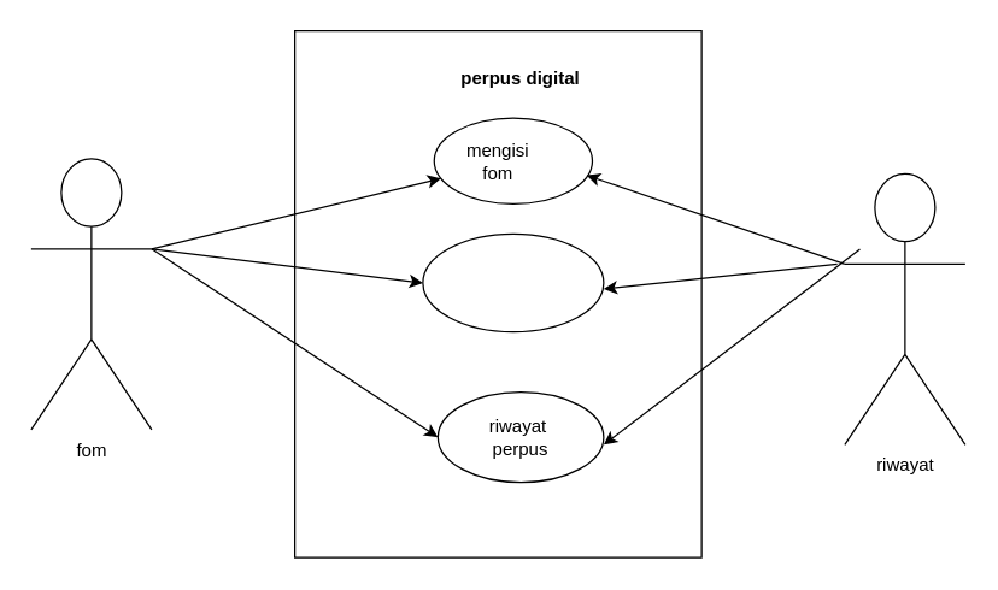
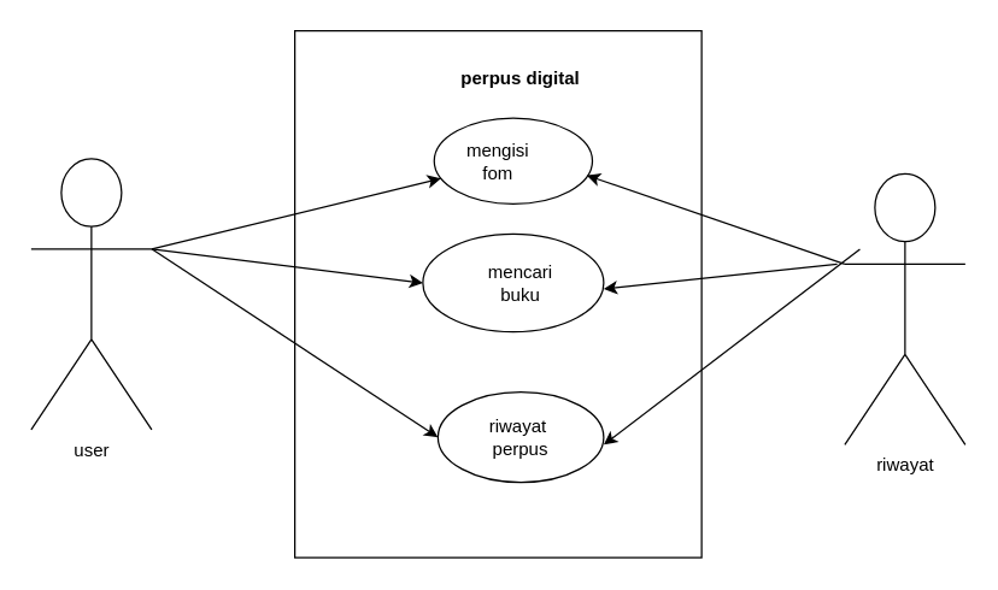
  <mxCell id="0" />
  <mxCell id="1" parent="0" />
  <mxCell id="2" value="" style="whiteSpace=wrap;html=1;" parent="1" vertex="1"><mxGeometry x="195" y="20" width="270" height="350" as="geometry" /></mxCell>
  <mxCell id="3" value="&lt;b&gt;perpus digital&lt;/b&gt;" style="text;html=1;strokeColor=none;fillColor=none;align=center;verticalAlign=middle;whiteSpace=wrap;rounded=0;rotation=0;" parent="1" vertex="1"><mxGeometry x="275" y="35" width="140" height="33" as="geometry" /></mxCell>
  <mxCell id="4" value="" style="ellipse;whiteSpace=wrap;html=1;" parent="1" vertex="1"><mxGeometry x="287.5" y="78" width="105" height="57" as="geometry" /></mxCell>
  <mxCell id="5" value="" style="ellipse;whiteSpace=wrap;html=1;" parent="1" vertex="1"><mxGeometry x="290" y="260" width="110" height="60" as="geometry" /></mxCell>
- <mxCell id="6" value="fom" style="shape=umlActor;verticalLabelPosition=bottom;verticalAlign=top;html=1;outlineConnect=0;" parent="1" vertex="1"><mxGeometry x="20" y="105" width="80" height="180" as="geometry" /></mxCell>
+ <mxCell id="6" value="user" style="shape=umlActor;verticalLabelPosition=bottom;verticalAlign=top;html=1;outlineConnect=0;" parent="1" vertex="1"><mxGeometry x="20" y="105" width="80" height="180" as="geometry" /></mxCell>
  <mxCell id="7" value="riwayat" style="shape=umlActor;verticalLabelPosition=bottom;verticalAlign=top;html=1;outlineConnect=0;" parent="1" vertex="1"><mxGeometry x="560" y="115" width="80" height="180" as="geometry" /></mxCell>
  <mxCell id="8" value="" style="endArrow=classic;html=1;rounded=0;" parent="1" target="4" edge="1"><mxGeometry width="50" height="50" relative="1" as="geometry"><mxPoint x="100" y="165" as="sourcePoint" /><mxPoint x="150" y="115" as="targetPoint" /></mxGeometry></mxCell>
  <mxCell id="9" value="" style="endArrow=classic;html=1;rounded=0;exitX=1;exitY=0.333;exitDx=0;exitDy=0;exitPerimeter=0;entryX=0;entryY=0.5;entryDx=0;entryDy=0;" parent="1" source="6" target="5" edge="1"><mxGeometry width="50" height="50" relative="1" as="geometry"><mxPoint x="110" y="205" as="sourcePoint" /><mxPoint x="140" y="215" as="targetPoint" /></mxGeometry></mxCell>
  <mxCell id="10" value="" style="endArrow=classic;html=1;rounded=0;entryX=0.964;entryY=0.667;entryDx=0;entryDy=0;entryPerimeter=0;" parent="1" target="4" edge="1"><mxGeometry width="50" height="50" relative="1" as="geometry"><mxPoint x="560" y="175" as="sourcePoint" /><mxPoint x="520" y="195" as="targetPoint" /></mxGeometry></mxCell>
  <mxCell id="11" value="" style="endArrow=classic;html=1;rounded=0;" parent="1" edge="1"><mxGeometry width="50" height="50" relative="1" as="geometry"><mxPoint x="555" y="175" as="sourcePoint" /><mxPoint x="400" y="191.5" as="targetPoint" /></mxGeometry></mxCell>
  <mxCell id="12" value="" style="endArrow=classic;html=1;rounded=0;entryX=0.722;entryY=0.814;entryDx=0;entryDy=0;entryPerimeter=0;" parent="1" edge="1"><mxGeometry width="50" height="50" relative="1" as="geometry"><mxPoint x="570.06" y="165.1" as="sourcePoint" /><mxPoint x="400" y="295" as="targetPoint" /></mxGeometry></mxCell>
  <mxCell id="13" value="riwayat&amp;nbsp;&lt;br&gt;perpus" style="text;html=1;strokeColor=none;fillColor=none;align=center;verticalAlign=middle;whiteSpace=wrap;rounded=0;" parent="1" vertex="1"><mxGeometry x="315" y="275" width="60" height="30" as="geometry" /></mxCell>
  <mxCell id="14" value="mengisi&lt;br&gt;fom" style="text;html=1;strokeColor=none;fillColor=none;align=center;verticalAlign=middle;whiteSpace=wrap;rounded=0;" parent="1" vertex="1"><mxGeometry x="300" y="91.5" width="60" height="30" as="geometry" /></mxCell>
  <mxCell id="15" value="" style="ellipse;whiteSpace=wrap;html=1;" vertex="1" parent="1"><mxGeometry x="280" y="155" width="120" height="65" as="geometry" /></mxCell>
  <mxCell id="16" value="" style="endArrow=classic;html=1;rounded=0;entryX=0;entryY=0.5;entryDx=0;entryDy=0;exitX=1;exitY=0.333;exitDx=0;exitDy=0;exitPerimeter=0;" edge="1" parent="1" source="6" target="15"><mxGeometry width="50" height="50" relative="1" as="geometry"><mxPoint x="110" y="165" as="sourcePoint" /><mxPoint x="265.76" y="187.449" as="targetPoint" /></mxGeometry></mxCell>
+ <mxCell id="17" value="mencari buku" style="text;html=1;strokeColor=none;fillColor=none;align=center;verticalAlign=middle;whiteSpace=wrap;rounded=0;" vertex="1" parent="1"><mxGeometry x="315" y="172.5" width="60" height="30" as="geometry" /></mxCell>
